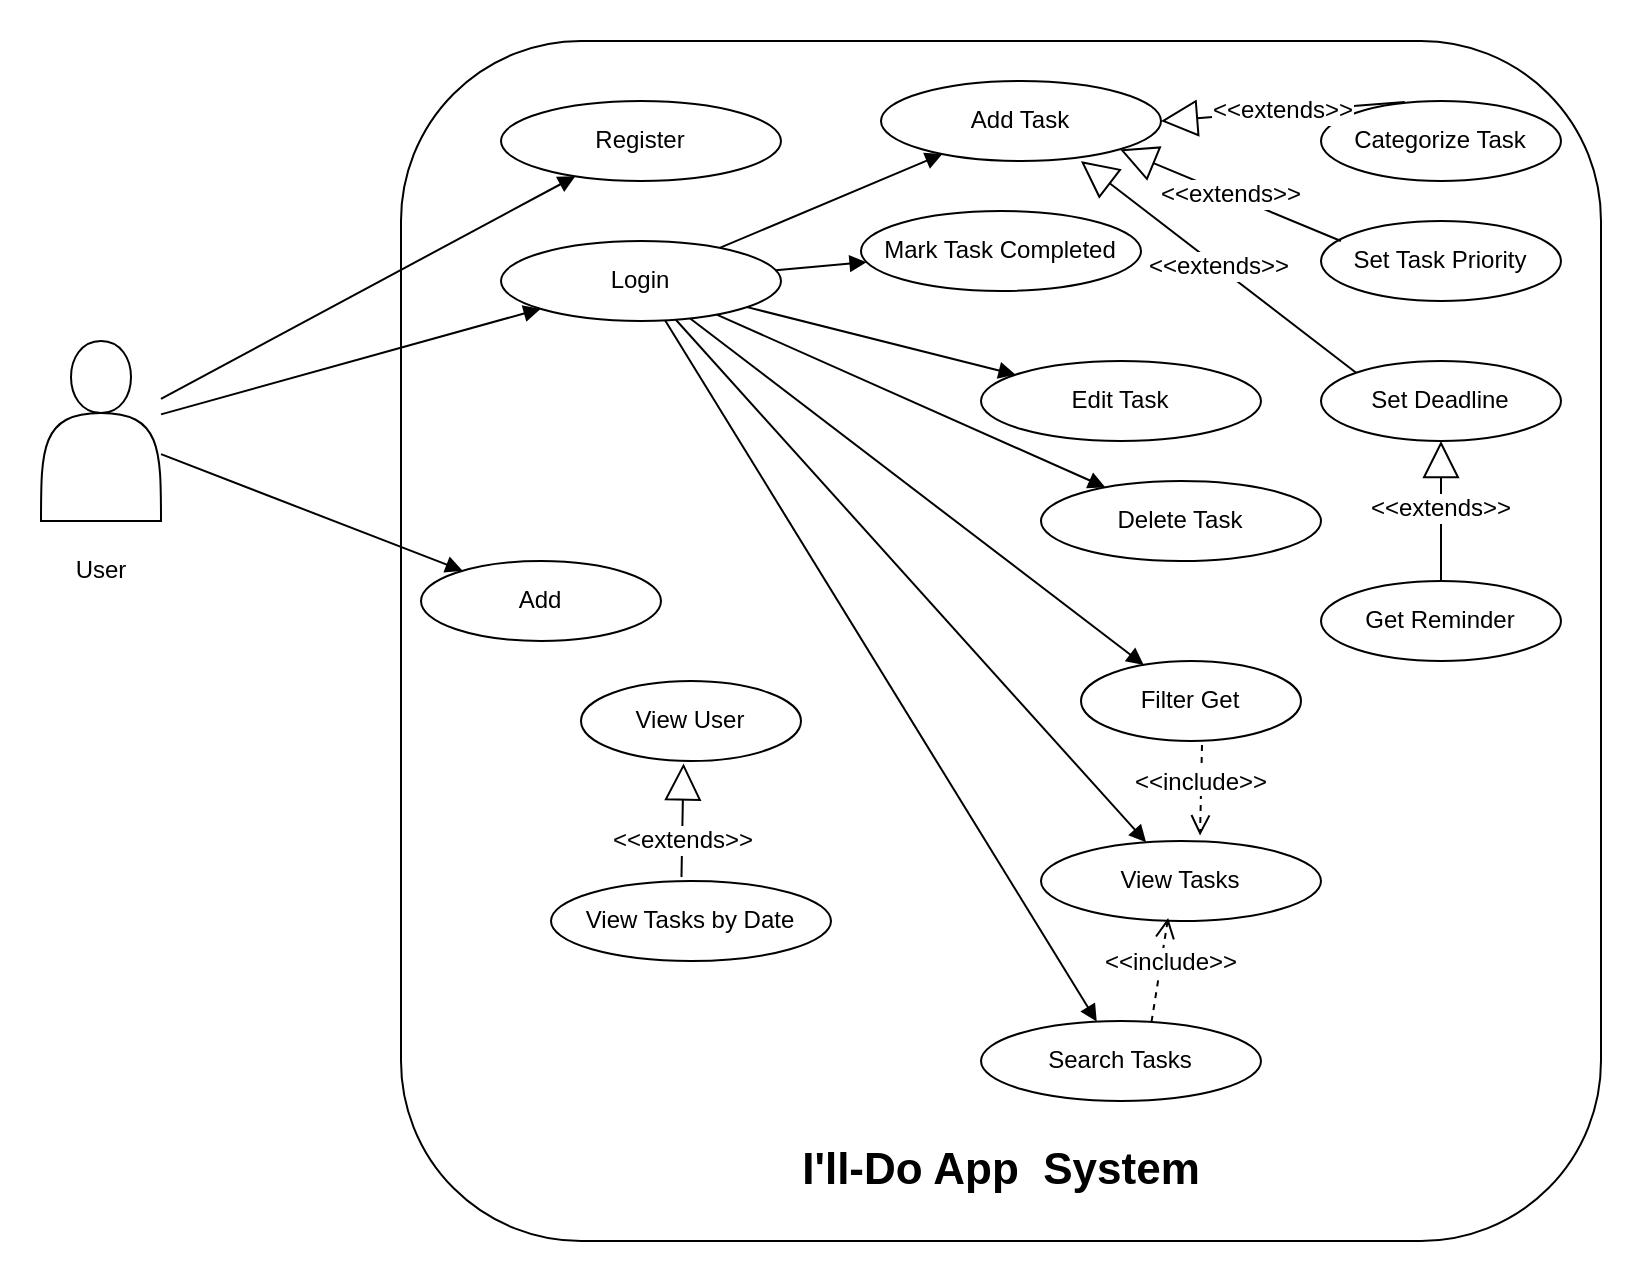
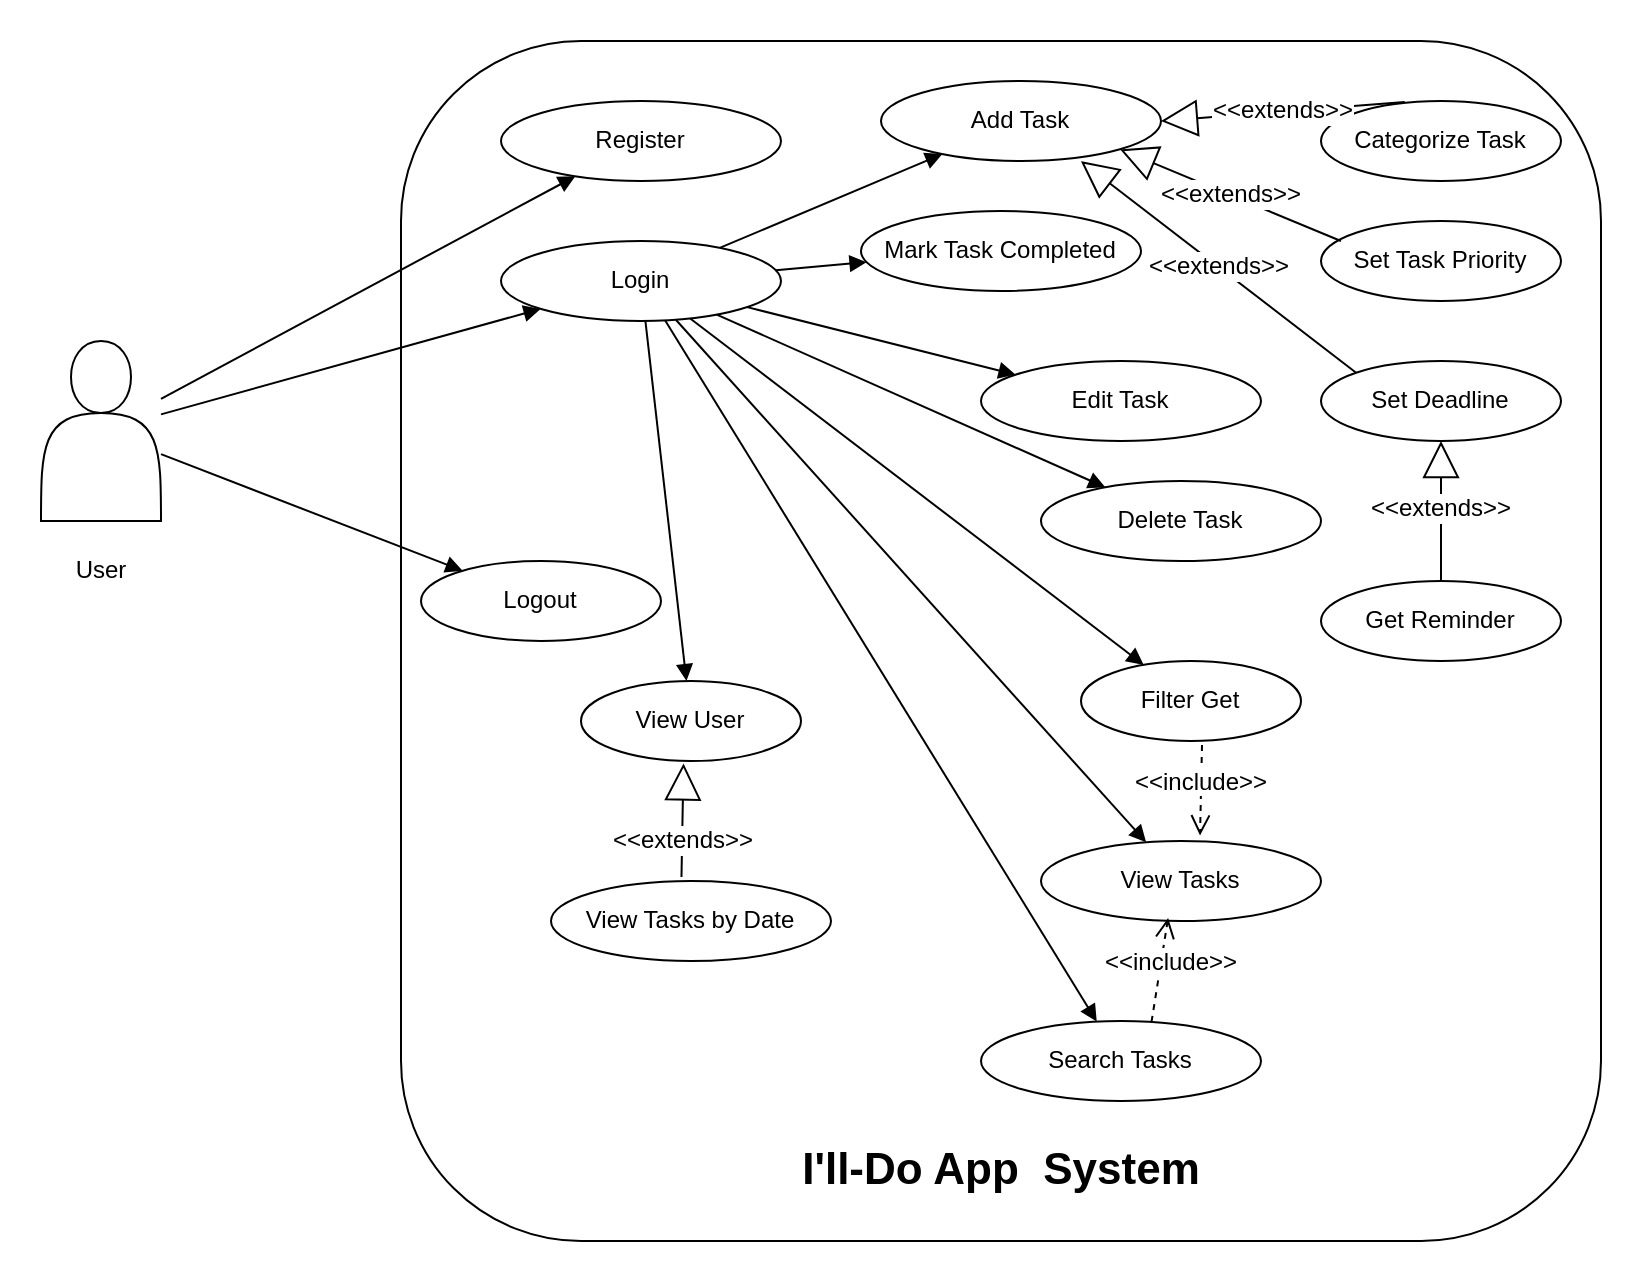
  <mxCell id="0" />
  <mxCell id="1" parent="0" />
  <mxCell id="2" value="" style="shape=rectangle;rounded=1;whiteSpace=wrap;html=1;" parent="1" vertex="1"><mxGeometry x="200" y="20" width="600" height="600" as="geometry" /></mxCell>
  <mxCell id="3" value="" style="shape=actor;verticalAlign=top;" parent="1" vertex="1"><mxGeometry x="20" y="170" width="60" height="90" as="geometry" /></mxCell>
  <mxCell id="4" value="Register" style="ellipse;whiteSpace=wrap;html=1;" parent="1" vertex="1"><mxGeometry x="250" y="50" width="140" height="40" as="geometry" /></mxCell>
  <mxCell id="5" value="Login" style="ellipse;whiteSpace=wrap;html=1;" parent="1" vertex="1"><mxGeometry x="250" y="120" width="140" height="40" as="geometry" /></mxCell>
- <mxCell id="6" value="Add" style="ellipse;whiteSpace=wrap;html=1;" parent="1" vertex="1"><mxGeometry x="210" y="280" width="120" height="40" as="geometry" /></mxCell>
+ <mxCell id="6" value="Logout" style="ellipse;whiteSpace=wrap;html=1;" parent="1" vertex="1"><mxGeometry x="210" y="280" width="120" height="40" as="geometry" /></mxCell>
  <mxCell id="7" value="Add Task" style="ellipse;whiteSpace=wrap;html=1;" parent="1" vertex="1"><mxGeometry x="440" y="40" width="140" height="40" as="geometry" /></mxCell>
  <mxCell id="8" value="Mark Task Completed" style="ellipse;whiteSpace=wrap;html=1;" parent="1" vertex="1"><mxGeometry x="430" y="105" width="140" height="40" as="geometry" /></mxCell>
  <mxCell id="9" value="Edit Task" style="ellipse;whiteSpace=wrap;html=1;" parent="1" vertex="1"><mxGeometry x="490" y="180" width="140" height="40" as="geometry" /></mxCell>
  <mxCell id="10" value="Delete Task" style="ellipse;whiteSpace=wrap;html=1;" parent="1" vertex="1"><mxGeometry x="520" y="240" width="140" height="40" as="geometry" /></mxCell>
  <mxCell id="11" value="Filter Get" style="ellipse;whiteSpace=wrap;html=1;" parent="1" vertex="1"><mxGeometry x="540" y="330" width="110" height="40" as="geometry" /></mxCell>
  <mxCell id="12" value="Categorize Task" style="ellipse;whiteSpace=wrap;html=1;" parent="1" vertex="1"><mxGeometry x="660" y="50" width="120" height="40" as="geometry" /></mxCell>
  <mxCell id="13" value="Set Task Priority" style="ellipse;whiteSpace=wrap;html=1;" parent="1" vertex="1"><mxGeometry x="660" y="110" width="120" height="40" as="geometry" /></mxCell>
  <mxCell id="14" value="Set Deadline" style="ellipse;whiteSpace=wrap;html=1;" parent="1" vertex="1"><mxGeometry x="660" y="180" width="120" height="40" as="geometry" /></mxCell>
  <mxCell id="15" value="Get Reminder" style="ellipse;whiteSpace=wrap;html=1;" parent="1" vertex="1"><mxGeometry x="660" y="290" width="120" height="40" as="geometry" /></mxCell>
  <mxCell id="16" value="Search Tasks" style="ellipse;whiteSpace=wrap;html=1;" parent="1" vertex="1"><mxGeometry x="490" y="510" width="140" height="40" as="geometry" /></mxCell>
  <mxCell id="17" value="View Tasks" style="ellipse;whiteSpace=wrap;html=1;" parent="1" vertex="1"><mxGeometry x="520" y="420" width="140" height="40" as="geometry" /></mxCell>
  <mxCell id="18" value="View User" style="ellipse;whiteSpace=wrap;html=1;" parent="1" vertex="1"><mxGeometry x="290" y="340" width="110" height="40" as="geometry" /></mxCell>
  <mxCell id="19" value="View Tasks by Date" style="ellipse;whiteSpace=wrap;html=1;" parent="1" vertex="1"><mxGeometry x="275" y="440" width="140" height="40" as="geometry" /></mxCell>
  <mxCell id="20" style="endArrow=block;" parent="1" source="3" target="4" edge="1"><mxGeometry relative="1" as="geometry" /></mxCell>
  <mxCell id="21" style="endArrow=block;" parent="1" source="3" target="5" edge="1"><mxGeometry relative="1" as="geometry" /></mxCell>
  <mxCell id="22" style="endArrow=block;" parent="1" source="3" target="6" edge="1"><mxGeometry relative="1" as="geometry" /></mxCell>
  <mxCell id="23" style="endArrow=block;" parent="1" source="5" target="7" edge="1"><mxGeometry relative="1" as="geometry" /></mxCell>
  <mxCell id="24" style="endArrow=block;" parent="1" source="5" target="8" edge="1"><mxGeometry relative="1" as="geometry" /></mxCell>
  <mxCell id="25" style="endArrow=block;" parent="1" source="5" target="9" edge="1"><mxGeometry relative="1" as="geometry" /></mxCell>
  <mxCell id="26" style="endArrow=block;" parent="1" source="5" target="10" edge="1"><mxGeometry relative="1" as="geometry" /></mxCell>
  <mxCell id="27" style="endArrow=block;" parent="1" source="5" target="11" edge="1"><mxGeometry relative="1" as="geometry" /></mxCell>
  <mxCell id="28" style="endArrow=block;" parent="1" source="5" target="16" edge="1"><mxGeometry relative="1" as="geometry" /></mxCell>
  <mxCell id="29" style="endArrow=block;" parent="1" source="5" target="17" edge="1"><mxGeometry relative="1" as="geometry" /></mxCell>
+ <mxCell id="30" style="endArrow=block;" parent="1" source="5" target="18" edge="1"><mxGeometry relative="1" as="geometry" /></mxCell>
  <mxCell id="31" value="User" style="text;html=1;align=center;verticalAlign=middle;resizable=0;points=[];autosize=1;strokeColor=none;fillColor=none;fontFamily=Helvetica;fontSize=12;fontColor=default;fontStyle=0;" vertex="1" parent="1"><mxGeometry x="25" y="270" width="50" height="30" as="geometry" /></mxCell>
  <mxCell id="32" value="&lt;font style=&quot;font-size: 22px;&quot;&gt;I'll-Do App&amp;nbsp; System&lt;/font&gt;" style="text;html=1;align=center;verticalAlign=middle;resizable=0;points=[];autosize=1;strokeColor=none;fillColor=none;fontFamily=Helvetica;fontSize=12;fontColor=default;fontStyle=1;" vertex="1" parent="1"><mxGeometry x="395" y="565" width="210" height="40" as="geometry" /></mxCell>
  <mxCell id="33" value="&amp;lt;&amp;lt;extends&amp;gt;&amp;gt;" style="endArrow=block;endSize=16;endFill=0;html=1;rounded=0;fontFamily=Helvetica;fontSize=12;fontColor=default;fontStyle=0;entryX=1;entryY=0.5;entryDx=0;entryDy=0;exitX=0.349;exitY=0.012;exitDx=0;exitDy=0;exitPerimeter=0;" edge="1" parent="1" source="12" target="7"><mxGeometry width="160" relative="1" as="geometry"><mxPoint x="720" y="69" as="sourcePoint" /><mxPoint x="610" y="69.47" as="targetPoint" /></mxGeometry></mxCell>
  <mxCell id="34" value="&amp;lt;&amp;lt;extends&amp;gt;&amp;gt;" style="endArrow=block;endSize=16;endFill=0;html=1;rounded=0;fontFamily=Helvetica;fontSize=12;fontColor=default;fontStyle=0;entryX=1;entryY=1;entryDx=0;entryDy=0;exitX=0.083;exitY=0.25;exitDx=0;exitDy=0;exitPerimeter=0;" edge="1" parent="1" source="13" target="7"><mxGeometry width="160" relative="1" as="geometry"><mxPoint x="670" y="80" as="sourcePoint" /><mxPoint x="548" y="90" as="targetPoint" /></mxGeometry></mxCell>
  <mxCell id="35" value="&amp;lt;&amp;lt;extends&amp;gt;&amp;gt;" style="endArrow=block;endSize=16;endFill=0;html=1;rounded=0;fontFamily=Helvetica;fontSize=12;fontColor=default;fontStyle=0;entryX=0.714;entryY=1.003;entryDx=0;entryDy=0;exitX=0;exitY=0;exitDx=0;exitDy=0;entryPerimeter=0;" edge="1" parent="1" source="14" target="7"><mxGeometry width="160" relative="1" as="geometry"><mxPoint x="650" y="156" as="sourcePoint" /><mxPoint x="549" y="120" as="targetPoint" /></mxGeometry></mxCell>
  <mxCell id="36" value="&amp;lt;&amp;lt;extends&amp;gt;&amp;gt;" style="endArrow=block;endSize=16;endFill=0;html=1;rounded=0;fontFamily=Helvetica;fontSize=12;fontColor=default;fontStyle=0;entryX=0.5;entryY=1;entryDx=0;entryDy=0;exitX=0.5;exitY=0;exitDx=0;exitDy=0;" edge="1" parent="1" source="15" target="14"><mxGeometry x="0.015" width="160" relative="1" as="geometry"><mxPoint x="710" y="220" as="sourcePoint" /><mxPoint x="582" y="144" as="targetPoint" /><mxPoint as="offset" /></mxGeometry></mxCell>
  <mxCell id="37" value="&amp;lt;&amp;lt;include&amp;gt;&amp;gt;" style="html=1;verticalAlign=bottom;endArrow=open;dashed=1;endSize=8;curved=0;rounded=0;fontFamily=Helvetica;fontSize=12;fontColor=default;fontStyle=0;entryX=0.568;entryY=-0.07;entryDx=0;entryDy=0;exitX=0.55;exitY=1.051;exitDx=0;exitDy=0;entryPerimeter=0;exitPerimeter=0;" edge="1" parent="1" source="11" target="17"><mxGeometry x="0.239" relative="1" as="geometry"><mxPoint x="533" y="302" as="sourcePoint" /><mxPoint x="500" y="370" as="targetPoint" /><mxPoint as="offset" /></mxGeometry></mxCell>
  <mxCell id="38" value="&amp;lt;&amp;lt;include&amp;gt;&amp;gt;" style="html=1;verticalAlign=bottom;endArrow=open;dashed=1;endSize=8;curved=0;rounded=0;fontFamily=Helvetica;fontSize=12;fontColor=default;fontStyle=0;entryX=0.454;entryY=0.962;entryDx=0;entryDy=0;exitX=0.609;exitY=0.011;exitDx=0;exitDy=0;exitPerimeter=0;entryPerimeter=0;" edge="1" parent="1" source="16" target="17"><mxGeometry x="-0.159" y="-6" relative="1" as="geometry"><mxPoint x="502" y="418" as="sourcePoint" /><mxPoint x="479" y="486" as="targetPoint" /><mxPoint as="offset" /></mxGeometry></mxCell>
  <mxCell id="39" value="&amp;lt;&amp;lt;extends&amp;gt;&amp;gt;" style="endArrow=block;endSize=16;endFill=0;html=1;rounded=0;fontFamily=Helvetica;fontSize=12;fontColor=default;fontStyle=0;entryX=0.466;entryY=1.03;entryDx=0;entryDy=0;exitX=0.466;exitY=-0.051;exitDx=0;exitDy=0;entryPerimeter=0;exitPerimeter=0;" edge="1" parent="1" source="19" target="18"><mxGeometry x="-0.367" width="160" relative="1" as="geometry"><mxPoint x="483" y="496" as="sourcePoint" /><mxPoint x="345" y="400" as="targetPoint" /><mxPoint as="offset" /></mxGeometry></mxCell>
